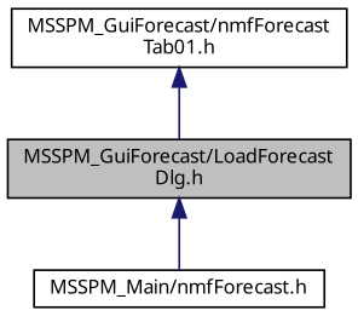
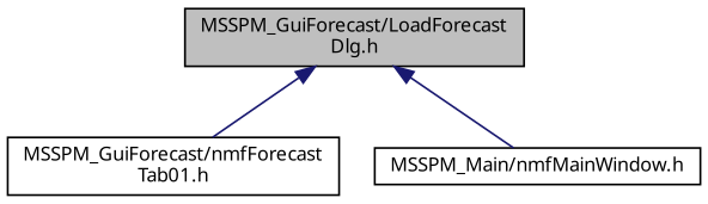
  digraph {
    fontname="Noto Sans"
    node [color=black fillcolor=white fontname="Noto Sans" fontsize=10 shape=record style=filled]
    edge [color=midnightblue dir=back fontname="Noto Sans" fontsize=10 labelfontname=Helvetica labelfontsize=10 style=solid]
    n1 [fillcolor=grey75 fontcolor=black height=0.2 label="MSSPM_GuiForecast/LoadForecast\lDlg.h" width=0.4]
    n2 [height=0.2 label="MSSPM_GuiForecast/nmfForecast\lTab01.h" width=0.4]
-   n3 [height=0.2 label="MSSPM_Main/nmfForecast.h" width=0.4]
-   n2 -> n1
+   n3 [height=0.2 label="MSSPM_Main/nmfMainWindow.h" width=0.4]
+   n1 -> n2
    n1 -> n3
  }
